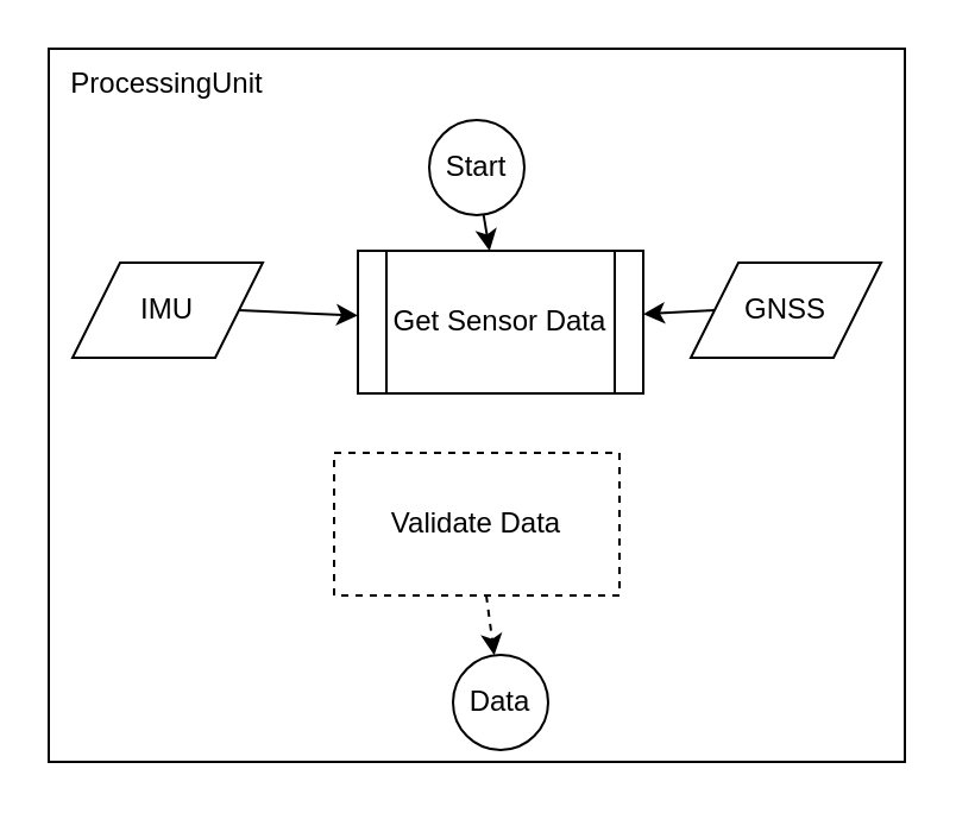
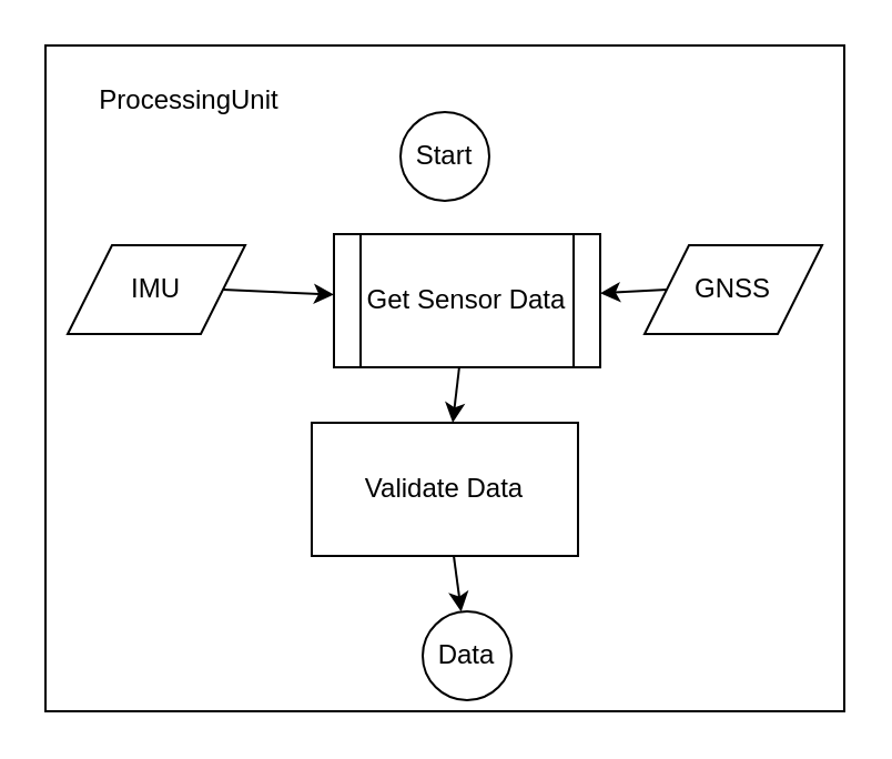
  <mxCell id="0" />
  <mxCell id="1" parent="0" />
  <mxCell id="2" value="" style="rounded=0;whiteSpace=wrap;html=1;" parent="1" vertex="1"><mxGeometry x="20" y="20" width="360" height="300" as="geometry" /></mxCell>
+ <mxCell id="3" value="" style="edgeStyle=none;html=1;" parent="1" source="4" target="10" edge="1"><mxGeometry relative="1" as="geometry" /></mxCell>
  <mxCell id="4" value="Get Sensor Data" style="shape=process;whiteSpace=wrap;html=1;backgroundOutline=1;" parent="1" vertex="1"><mxGeometry x="150" y="105" width="120" height="60" as="geometry" /></mxCell>
- <mxCell id="5" value="" style="edgeStyle=none;html=1;" parent="1" source="6" target="4" edge="1"><mxGeometry relative="1" as="geometry" /></mxCell>
  <mxCell id="6" value="Start" style="ellipse;whiteSpace=wrap;html=1;aspect=fixed;" parent="1" vertex="1"><mxGeometry x="180" y="50" width="40" height="40" as="geometry" /></mxCell>
  <mxCell id="7" value="" style="edgeStyle=none;html=1;" parent="1" target="4" edge="1"><mxGeometry relative="1" as="geometry"><mxPoint x="100" y="130" as="sourcePoint" /></mxGeometry></mxCell>
  <mxCell id="8" value="" style="edgeStyle=none;html=1;" parent="1" target="4" edge="1"><mxGeometry relative="1" as="geometry"><mxPoint x="300" y="130" as="sourcePoint" /></mxGeometry></mxCell>
- <mxCell id="9" value="" style="edgeStyle=none;html=1;dashed=1;" parent="1" source="10" target="11" edge="1"><mxGeometry relative="1" as="geometry" /></mxCell>
- <mxCell id="10" value="Validate Data" style="rounded=0;whiteSpace=wrap;html=1;dashed=1;" parent="1" vertex="1"><mxGeometry x="140" y="190" width="120" height="60" as="geometry" /></mxCell>
+ <mxCell id="9" value="" style="edgeStyle=none;html=1;" parent="1" source="10" target="11" edge="1"><mxGeometry relative="1" as="geometry" /></mxCell>
+ <mxCell id="10" value="Validate Data" style="rounded=0;whiteSpace=wrap;html=1;" parent="1" vertex="1"><mxGeometry x="140" y="190" width="120" height="60" as="geometry" /></mxCell>
  <mxCell id="11" value="Data" style="ellipse;whiteSpace=wrap;html=1;aspect=fixed;" parent="1" vertex="1"><mxGeometry x="190" y="275" width="40" height="40" as="geometry" /></mxCell>
- <mxCell id="12" value="ProcessingUnit" style="text;html=1;align=center;verticalAlign=middle;whiteSpace=wrap;rounded=0;" parent="1" vertex="1"><mxGeometry x="20" y="20" width="100" height="30" as="geometry" /></mxCell>
+ <mxCell id="12" value="ProcessingUnit" style="text;html=1;align=center;verticalAlign=middle;whiteSpace=wrap;rounded=0;" parent="1" vertex="1"><mxGeometry x="35" y="30" width="100" height="30" as="geometry" /></mxCell>
  <mxCell id="13" value="GNSS" style="shape=parallelogram;perimeter=parallelogramPerimeter;whiteSpace=wrap;html=1;fixedSize=1;" vertex="1" parent="1"><mxGeometry x="290" y="110" width="80" height="40" as="geometry" /></mxCell>
  <mxCell id="14" value="IMU" style="shape=parallelogram;perimeter=parallelogramPerimeter;whiteSpace=wrap;html=1;fixedSize=1;" vertex="1" parent="1"><mxGeometry x="30" y="110" width="80" height="40" as="geometry" /></mxCell>
